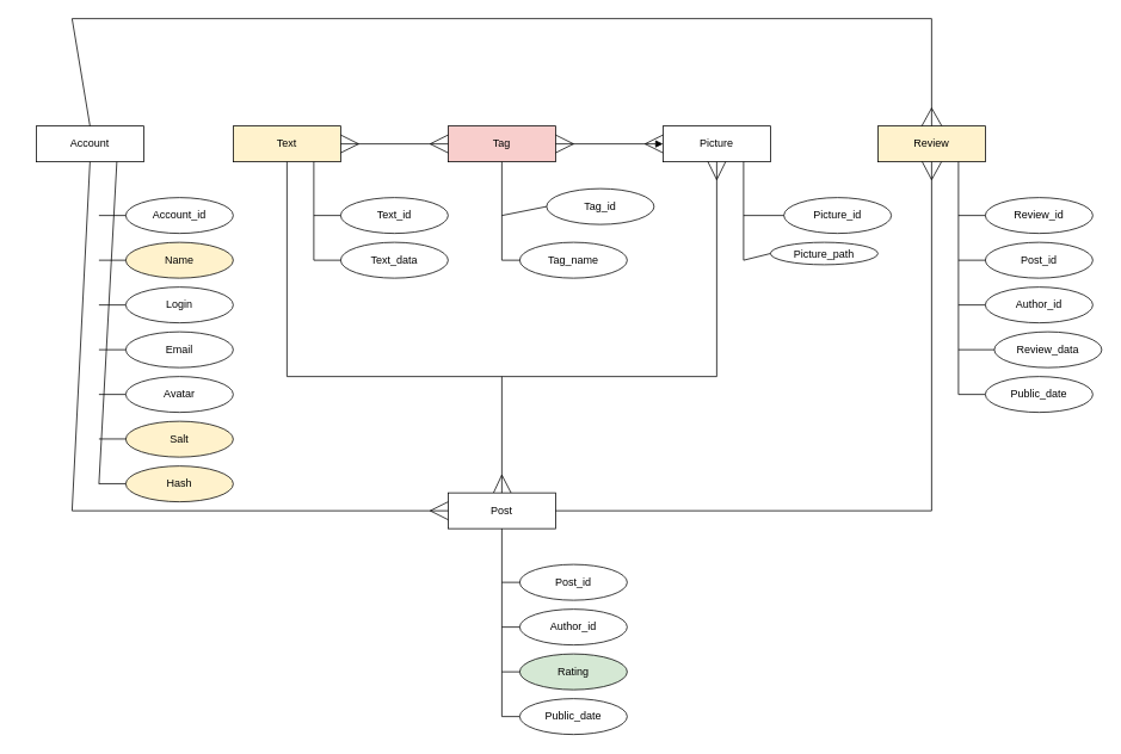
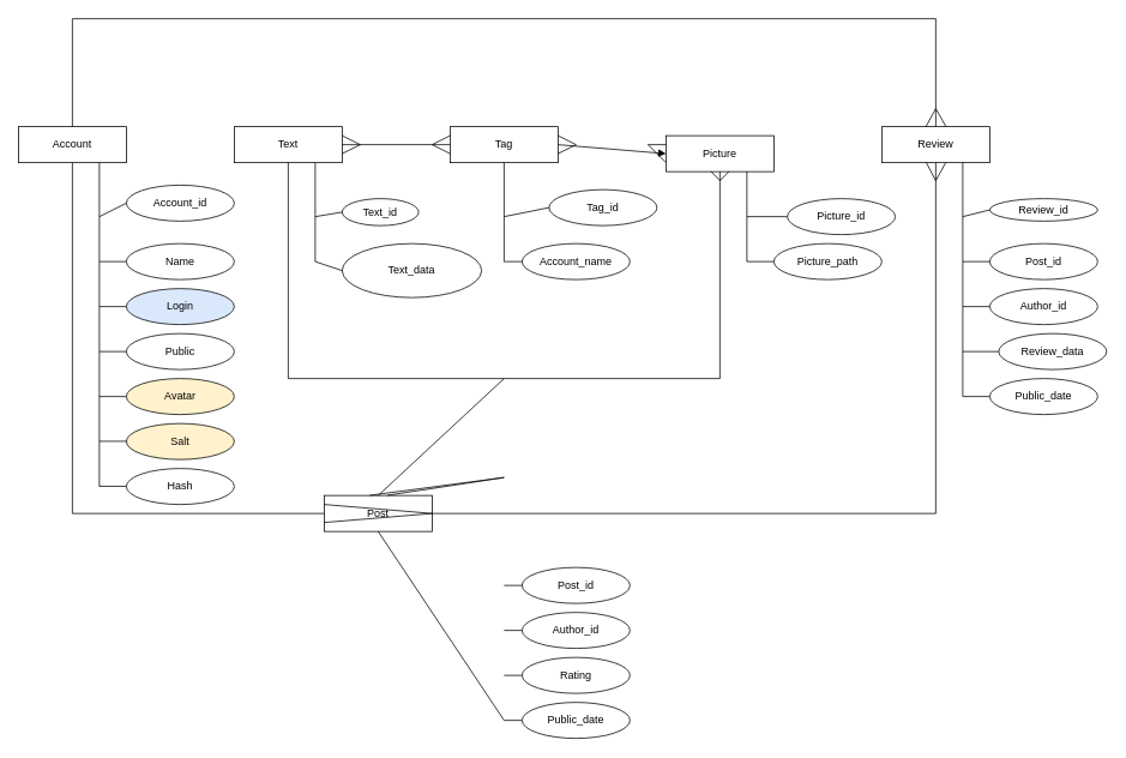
  <mxCell id="0" />
  <mxCell id="1" parent="0" />
- <mxCell id="2" value="Account" style="rounded=0;whiteSpace=wrap;html=1;" parent="1" vertex="1"><mxGeometry x="40" y="140" width="120" height="40" as="geometry" /></mxCell>
- <mxCell id="3" value="Account_id" style="ellipse;whiteSpace=wrap;html=1;" parent="1" vertex="1"><mxGeometry x="140" y="220" width="120" height="40" as="geometry" /></mxCell>
+ <mxCell id="2" value="Account" style="rounded=0;whiteSpace=wrap;html=1;" parent="1" vertex="1"><mxGeometry x="20" y="140" width="120" height="40" as="geometry" /></mxCell>
+ <mxCell id="3" value="Account_id" style="ellipse;whiteSpace=wrap;html=1;" parent="1" vertex="1"><mxGeometry x="140" y="205" width="120" height="40" as="geometry" /></mxCell>
  <mxCell id="4" value="" style="endArrow=none;html=1;entryX=0;entryY=0.5;entryDx=0;entryDy=0;" parent="1" edge="1"><mxGeometry width="50" height="50" relative="1" as="geometry"><mxPoint x="110" y="340" as="sourcePoint" /><mxPoint x="140" y="340" as="targetPoint" /></mxGeometry></mxCell>
  <mxCell id="5" value="" style="endArrow=none;html=1;exitX=0;exitY=0.5;exitDx=0;exitDy=0;" parent="1" source="3" edge="1"><mxGeometry width="50" height="50" relative="1" as="geometry"><mxPoint x="120" y="350" as="sourcePoint" /><mxPoint x="110" y="240" as="targetPoint" /></mxGeometry></mxCell>
  <mxCell id="6" value="" style="endArrow=none;html=1;exitX=0;exitY=0.5;exitDx=0;exitDy=0;" parent="1" edge="1"><mxGeometry width="50" height="50" relative="1" as="geometry"><mxPoint x="140" y="290" as="sourcePoint" /><mxPoint x="110" y="290" as="targetPoint" /></mxGeometry></mxCell>
- <mxCell id="7" value="Text" style="rounded=0;whiteSpace=wrap;html=1;fillColor=#fff2cc;" parent="1" vertex="1"><mxGeometry x="260" y="140" width="120" height="40" as="geometry" /></mxCell>
- <mxCell id="8" value="Text_data" style="ellipse;whiteSpace=wrap;html=1;" parent="1" vertex="1"><mxGeometry x="380" y="270" width="120" height="40" as="geometry" /></mxCell>
- <mxCell id="9" value="Tag" style="rounded=0;whiteSpace=wrap;html=1;fillColor=#f8cecc;" parent="1" vertex="1"><mxGeometry x="500" y="140" width="120" height="40" as="geometry" /></mxCell>
+ <mxCell id="7" value="Text" style="rounded=0;whiteSpace=wrap;html=1;" parent="1" vertex="1"><mxGeometry x="260" y="140" width="120" height="40" as="geometry" /></mxCell>
+ <mxCell id="8" value="Text_data" style="ellipse;whiteSpace=wrap;html=1;" parent="1" vertex="1"><mxGeometry x="380" y="270" width="155" height="60" as="geometry" /></mxCell>
+ <mxCell id="9" value="Tag" style="rounded=0;whiteSpace=wrap;html=1;" parent="1" vertex="1"><mxGeometry x="500" y="140" width="120" height="40" as="geometry" /></mxCell>
  <mxCell id="10" value="Tag_id" style="ellipse;whiteSpace=wrap;html=1;" parent="1" vertex="1"><mxGeometry x="610" y="210" width="120" height="40" as="geometry" /></mxCell>
- <mxCell id="11" value="Tag_name" style="ellipse;whiteSpace=wrap;html=1;" parent="1" vertex="1"><mxGeometry x="580" y="270" width="120" height="40" as="geometry" /></mxCell>
+ <mxCell id="11" value="Account_name" style="ellipse;whiteSpace=wrap;html=1;" parent="1" vertex="1"><mxGeometry x="580" y="270" width="120" height="40" as="geometry" /></mxCell>
  <mxCell id="12" value="" style="endArrow=none;html=1;entryX=0;entryY=0.5;entryDx=0;entryDy=0;" parent="1" target="10" edge="1"><mxGeometry width="50" height="50" relative="1" as="geometry"><mxPoint x="560" y="240" as="sourcePoint" /><mxPoint x="350" y="250" as="targetPoint" /></mxGeometry></mxCell>
  <mxCell id="13" value="" style="endArrow=none;html=1;entryX=0;entryY=0.5;entryDx=0;entryDy=0;" parent="1" target="11" edge="1"><mxGeometry width="50" height="50" relative="1" as="geometry"><mxPoint x="560" y="290" as="sourcePoint" /><mxPoint x="590" y="250" as="targetPoint" /></mxGeometry></mxCell>
  <mxCell id="14" value="" style="endArrow=none;html=1;entryX=0.5;entryY=1;entryDx=0;entryDy=0;" parent="1" target="9" edge="1"><mxGeometry width="50" height="50" relative="1" as="geometry"><mxPoint x="560" y="290" as="sourcePoint" /><mxPoint x="590" y="300" as="targetPoint" /></mxGeometry></mxCell>
- <mxCell id="15" value="Review" style="rounded=0;whiteSpace=wrap;html=1;fillColor=#fff2cc;" parent="1" vertex="1"><mxGeometry x="980" y="140" width="120" height="40" as="geometry" /></mxCell>
+ <mxCell id="15" value="Review" style="rounded=0;whiteSpace=wrap;html=1;" parent="1" vertex="1"><mxGeometry x="980" y="140" width="120" height="40" as="geometry" /></mxCell>
  <mxCell id="16" value="Author_id" style="ellipse;whiteSpace=wrap;html=1;" parent="1" vertex="1"><mxGeometry x="1100" y="320" width="120" height="40" as="geometry" /></mxCell>
  <mxCell id="17" value="Post_id" style="ellipse;whiteSpace=wrap;html=1;" parent="1" vertex="1"><mxGeometry x="1100" y="270" width="120" height="40" as="geometry" /></mxCell>
  <mxCell id="18" value="" style="endArrow=none;html=1;entryX=0.75;entryY=1;entryDx=0;entryDy=0;" parent="1" target="15" edge="1"><mxGeometry width="50" height="50" relative="1" as="geometry"><mxPoint x="1070" y="440" as="sourcePoint" /><mxPoint x="960" y="260" as="targetPoint" /></mxGeometry></mxCell>
- <mxCell id="19" value="Review_id" style="ellipse;whiteSpace=wrap;html=1;" parent="1" vertex="1"><mxGeometry x="1100" y="220" width="120" height="40" as="geometry" /></mxCell>
+ <mxCell id="19" value="Review_id" style="ellipse;whiteSpace=wrap;html=1;" parent="1" vertex="1"><mxGeometry x="1100" y="220" width="120" height="25" as="geometry" /></mxCell>
  <mxCell id="20" value="Review_data" style="ellipse;whiteSpace=wrap;html=1;" parent="1" vertex="1"><mxGeometry x="1110" y="370" width="120" height="40" as="geometry" /></mxCell>
  <mxCell id="21" value="" style="endArrow=none;html=1;entryX=0;entryY=0.5;entryDx=0;entryDy=0;" parent="1" target="19" edge="1"><mxGeometry width="50" height="50" relative="1" as="geometry"><mxPoint x="1070" y="240" as="sourcePoint" /><mxPoint x="950" y="300" as="targetPoint" /></mxGeometry></mxCell>
  <mxCell id="22" value="" style="endArrow=none;html=1;entryX=0;entryY=0.5;entryDx=0;entryDy=0;" parent="1" target="17" edge="1"><mxGeometry width="50" height="50" relative="1" as="geometry"><mxPoint x="1070" y="290" as="sourcePoint" /><mxPoint x="980" y="280" as="targetPoint" /></mxGeometry></mxCell>
  <mxCell id="23" value="" style="endArrow=none;html=1;entryX=0;entryY=0.5;entryDx=0;entryDy=0;" parent="1" target="16" edge="1"><mxGeometry width="50" height="50" relative="1" as="geometry"><mxPoint x="1070" y="340" as="sourcePoint" /><mxPoint x="940" y="340" as="targetPoint" /></mxGeometry></mxCell>
  <mxCell id="24" value="" style="endArrow=none;html=1;entryX=0;entryY=0.5;entryDx=0;entryDy=0;" parent="1" target="20" edge="1"><mxGeometry width="50" height="50" relative="1" as="geometry"><mxPoint x="1070" y="390" as="sourcePoint" /><mxPoint x="950" y="350" as="targetPoint" /></mxGeometry></mxCell>
- <mxCell id="25" value="Text_id" style="ellipse;whiteSpace=wrap;html=1;" parent="1" vertex="1"><mxGeometry x="380" y="220" width="120" height="40" as="geometry" /></mxCell>
+ <mxCell id="25" value="Text_id" style="ellipse;whiteSpace=wrap;html=1;" parent="1" vertex="1"><mxGeometry x="380" y="220" width="85" height="30" as="geometry" /></mxCell>
  <mxCell id="26" value="" style="endArrow=none;html=1;entryX=0.75;entryY=1;entryDx=0;entryDy=0;" parent="1" target="7" edge="1"><mxGeometry width="50" height="50" relative="1" as="geometry"><mxPoint x="350" y="290" as="sourcePoint" /><mxPoint x="360" y="210" as="targetPoint" /></mxGeometry></mxCell>
  <mxCell id="27" value="" style="endArrow=none;html=1;entryX=0;entryY=0.5;entryDx=0;entryDy=0;" parent="1" target="25" edge="1"><mxGeometry width="50" height="50" relative="1" as="geometry"><mxPoint x="350" y="240" as="sourcePoint" /><mxPoint x="360" y="190" as="targetPoint" /></mxGeometry></mxCell>
  <mxCell id="28" value="" style="endArrow=none;html=1;entryX=0;entryY=0.5;entryDx=0;entryDy=0;" parent="1" target="8" edge="1"><mxGeometry width="50" height="50" relative="1" as="geometry"><mxPoint x="350" y="290" as="sourcePoint" /><mxPoint x="390" y="250" as="targetPoint" /></mxGeometry></mxCell>
  <mxCell id="29" value="" style="endArrow=none;html=1;entryX=0;entryY=0.5;entryDx=0;entryDy=0;" parent="1" target="78" edge="1"><mxGeometry width="50" height="50" relative="1" as="geometry"><mxPoint x="1070" y="440" as="sourcePoint" /><mxPoint x="1090" y="440" as="targetPoint" /></mxGeometry></mxCell>
- <mxCell id="30" value="Picture" style="rounded=0;whiteSpace=wrap;html=1;" parent="1" vertex="1"><mxGeometry x="740" y="140" width="120" height="40" as="geometry" /></mxCell>
+ <mxCell id="30" value="Picture" style="rounded=0;whiteSpace=wrap;html=1;" parent="1" vertex="1"><mxGeometry x="740" y="150" width="120" height="40" as="geometry" /></mxCell>
  <mxCell id="31" value="Picture_id" style="ellipse;whiteSpace=wrap;html=1;" parent="1" vertex="1"><mxGeometry x="875" y="220" width="120" height="40" as="geometry" /></mxCell>
- <mxCell id="32" value="Picture_path" style="ellipse;whiteSpace=wrap;html=1;" parent="1" vertex="1"><mxGeometry x="860" y="270" width="120" height="25" as="geometry" /></mxCell>
+ <mxCell id="32" value="Picture_path" style="ellipse;whiteSpace=wrap;html=1;" parent="1" vertex="1"><mxGeometry x="860" y="270" width="120" height="40" as="geometry" /></mxCell>
  <mxCell id="33" value="" style="endArrow=none;html=1;entryX=0;entryY=0.5;entryDx=0;entryDy=0;" parent="1" target="31" edge="1"><mxGeometry width="50" height="50" relative="1" as="geometry"><mxPoint x="830" y="240" as="sourcePoint" /><mxPoint x="840" y="320" as="targetPoint" /></mxGeometry></mxCell>
  <mxCell id="34" value="" style="endArrow=none;html=1;entryX=0;entryY=0.5;entryDx=0;entryDy=0;" parent="1" target="32" edge="1"><mxGeometry width="50" height="50" relative="1" as="geometry"><mxPoint x="830" y="290" as="sourcePoint" /><mxPoint x="740" y="310" as="targetPoint" /></mxGeometry></mxCell>
- <mxCell id="35" value="Post" style="rounded=0;whiteSpace=wrap;html=1;" parent="1" vertex="1"><mxGeometry x="500" y="550" width="120" height="40" as="geometry" /></mxCell>
+ <mxCell id="35" value="Post" style="rounded=0;whiteSpace=wrap;html=1;" parent="1" vertex="1"><mxGeometry x="360" y="550" width="120" height="40" as="geometry" /></mxCell>
  <mxCell id="36" value="" style="endArrow=none;html=1;entryX=0.5;entryY=1;entryDx=0;entryDy=0;" parent="1" target="35" edge="1"><mxGeometry width="50" height="50" relative="1" as="geometry"><mxPoint x="560" y="800" as="sourcePoint" /><mxPoint x="560" y="630" as="targetPoint" /></mxGeometry></mxCell>
  <mxCell id="37" value="Post_id" style="ellipse;whiteSpace=wrap;html=1;" parent="1" vertex="1"><mxGeometry x="580" y="630" width="120" height="40" as="geometry" /></mxCell>
  <mxCell id="38" value="Author_id" style="ellipse;whiteSpace=wrap;html=1;" parent="1" vertex="1"><mxGeometry x="580" y="680" width="120" height="40" as="geometry" /></mxCell>
  <mxCell id="39" value="" style="endArrow=none;html=1;entryX=0;entryY=0.5;entryDx=0;entryDy=0;" parent="1" target="37" edge="1"><mxGeometry width="50" height="50" relative="1" as="geometry"><mxPoint x="560" y="650" as="sourcePoint" /><mxPoint x="570" y="720" as="targetPoint" /></mxGeometry></mxCell>
  <mxCell id="40" value="" style="endArrow=none;html=1;entryX=0;entryY=0.5;entryDx=0;entryDy=0;" parent="1" target="38" edge="1"><mxGeometry width="50" height="50" relative="1" as="geometry"><mxPoint x="560" y="700" as="sourcePoint" /><mxPoint x="590" y="660" as="targetPoint" /></mxGeometry></mxCell>
  <mxCell id="41" value="" style="endArrow=none;html=1;entryX=0;entryY=0.5;entryDx=0;entryDy=0;" parent="1" edge="1"><mxGeometry width="50" height="50" relative="1" as="geometry"><mxPoint x="560" y="750" as="sourcePoint" /><mxPoint x="580" y="750" as="targetPoint" /></mxGeometry></mxCell>
  <mxCell id="42" value="" style="endArrow=none;html=1;entryX=0;entryY=0.5;entryDx=0;entryDy=0;" parent="1" edge="1"><mxGeometry width="50" height="50" relative="1" as="geometry"><mxPoint x="560" y="800" as="sourcePoint" /><mxPoint x="580" y="800" as="targetPoint" /></mxGeometry></mxCell>
  <mxCell id="43" value="" style="endArrow=none;html=1;entryX=0.5;entryY=1;entryDx=0;entryDy=0;" parent="1" target="2" edge="1"><mxGeometry width="50" height="50" relative="1" as="geometry"><mxPoint x="80" y="570" as="sourcePoint" /><mxPoint x="80" y="220" as="targetPoint" /></mxGeometry></mxCell>
  <mxCell id="44" value="" style="endArrow=none;html=1;entryX=0;entryY=0.5;entryDx=0;entryDy=0;" parent="1" target="35" edge="1"><mxGeometry width="50" height="50" relative="1" as="geometry"><mxPoint x="80" y="570" as="sourcePoint" /><mxPoint x="420" y="560" as="targetPoint" /></mxGeometry></mxCell>
  <mxCell id="45" value="" style="endArrow=none;html=1;entryX=0;entryY=0.25;entryDx=0;entryDy=0;" parent="1" target="35" edge="1"><mxGeometry width="50" height="50" relative="1" as="geometry"><mxPoint x="480" y="570" as="sourcePoint" /><mxPoint x="470" y="500" as="targetPoint" /></mxGeometry></mxCell>
  <mxCell id="46" value="" style="endArrow=none;html=1;entryX=0;entryY=0.75;entryDx=0;entryDy=0;" parent="1" target="35" edge="1"><mxGeometry width="50" height="50" relative="1" as="geometry"><mxPoint x="480" y="570" as="sourcePoint" /><mxPoint x="500" y="630" as="targetPoint" /></mxGeometry></mxCell>
  <mxCell id="47" value="" style="endArrow=none;html=1;exitX=0.5;exitY=0;exitDx=0;exitDy=0;" parent="1" source="2" edge="1"><mxGeometry width="50" height="50" relative="1" as="geometry"><mxPoint x="210" y="100" as="sourcePoint" /><mxPoint x="80" y="20" as="targetPoint" /></mxGeometry></mxCell>
  <mxCell id="48" value="" style="endArrow=none;html=1;" parent="1" edge="1"><mxGeometry width="50" height="50" relative="1" as="geometry"><mxPoint x="80" y="20" as="sourcePoint" /><mxPoint x="1040" y="20" as="targetPoint" /></mxGeometry></mxCell>
  <mxCell id="49" value="" style="endArrow=none;html=1;entryX=0.5;entryY=0;entryDx=0;entryDy=0;" parent="1" target="15" edge="1"><mxGeometry width="50" height="50" relative="1" as="geometry"><mxPoint x="1040" y="20" as="sourcePoint" /><mxPoint x="1070" y="520" as="targetPoint" /></mxGeometry></mxCell>
  <mxCell id="50" value="" style="endArrow=none;html=1;entryX=0.408;entryY=0.002;entryDx=0;entryDy=0;entryPerimeter=0;" parent="1" target="15" edge="1"><mxGeometry width="50" height="50" relative="1" as="geometry"><mxPoint x="1040" y="120" as="sourcePoint" /><mxPoint x="1028" y="141" as="targetPoint" /></mxGeometry></mxCell>
  <mxCell id="51" value="" style="endArrow=none;html=1;exitX=0.594;exitY=-0.004;exitDx=0;exitDy=0;exitPerimeter=0;" parent="1" source="15" edge="1"><mxGeometry width="50" height="50" relative="1" as="geometry"><mxPoint x="1090" y="70" as="sourcePoint" /><mxPoint x="1040" y="120" as="targetPoint" /></mxGeometry></mxCell>
  <mxCell id="52" value="" style="endArrow=none;html=1;exitX=0.5;exitY=0;exitDx=0;exitDy=0;" parent="1" source="35" edge="1"><mxGeometry width="50" height="50" relative="1" as="geometry"><mxPoint x="490" y="450" as="sourcePoint" /><mxPoint x="560" y="420" as="targetPoint" /></mxGeometry></mxCell>
  <mxCell id="53" value="" style="endArrow=none;html=1;exitX=0.423;exitY=-0.004;exitDx=0;exitDy=0;exitPerimeter=0;" parent="1" source="35" edge="1"><mxGeometry width="50" height="50" relative="1" as="geometry"><mxPoint x="530" y="510" as="sourcePoint" /><mxPoint x="560" y="530" as="targetPoint" /></mxGeometry></mxCell>
  <mxCell id="54" value="" style="endArrow=none;html=1;exitX=0.585;exitY=-0.004;exitDx=0;exitDy=0;exitPerimeter=0;" parent="1" source="35" edge="1"><mxGeometry width="50" height="50" relative="1" as="geometry"><mxPoint x="690" y="510" as="sourcePoint" /><mxPoint x="560" y="530" as="targetPoint" /></mxGeometry></mxCell>
  <mxCell id="55" value="" style="endArrow=none;html=1;" parent="1" edge="1"><mxGeometry width="50" height="50" relative="1" as="geometry"><mxPoint x="320" y="420" as="sourcePoint" /><mxPoint x="800" y="420" as="targetPoint" /></mxGeometry></mxCell>
  <mxCell id="56" value="" style="endArrow=none;html=1;entryX=0.5;entryY=1;entryDx=0;entryDy=0;" parent="1" target="7" edge="1"><mxGeometry width="50" height="50" relative="1" as="geometry"><mxPoint x="320" y="420" as="sourcePoint" /><mxPoint x="380" y="360" as="targetPoint" /></mxGeometry></mxCell>
  <mxCell id="57" value="" style="endArrow=none;html=1;entryX=0.75;entryY=1;entryDx=0;entryDy=0;" parent="1" target="30" edge="1"><mxGeometry width="50" height="50" relative="1" as="geometry"><mxPoint x="830" y="290" as="sourcePoint" /><mxPoint x="840" y="410" as="targetPoint" /></mxGeometry></mxCell>
  <mxCell id="58" value="" style="endArrow=none;html=1;entryX=0.5;entryY=1;entryDx=0;entryDy=0;" parent="1" target="30" edge="1"><mxGeometry width="50" height="50" relative="1" as="geometry"><mxPoint x="800" y="420" as="sourcePoint" /><mxPoint x="870" y="390" as="targetPoint" /></mxGeometry></mxCell>
  <mxCell id="59" value="" style="endArrow=none;html=1;exitX=1;exitY=0.5;exitDx=0;exitDy=0;" parent="1" source="35" edge="1"><mxGeometry width="50" height="50" relative="1" as="geometry"><mxPoint x="860" y="550" as="sourcePoint" /><mxPoint x="1040" y="570" as="targetPoint" /></mxGeometry></mxCell>
  <mxCell id="60" value="" style="endArrow=none;html=1;entryX=0.5;entryY=1;entryDx=0;entryDy=0;" parent="1" target="15" edge="1"><mxGeometry width="50" height="50" relative="1" as="geometry"><mxPoint x="1040" y="570" as="sourcePoint" /><mxPoint x="1020" y="390" as="targetPoint" /></mxGeometry></mxCell>
  <mxCell id="61" value="" style="endArrow=none;html=1;entryX=0.411;entryY=0.992;entryDx=0;entryDy=0;entryPerimeter=0;" parent="1" target="15" edge="1"><mxGeometry width="50" height="50" relative="1" as="geometry"><mxPoint x="1040" y="200" as="sourcePoint" /><mxPoint x="1027" y="240" as="targetPoint" /></mxGeometry></mxCell>
  <mxCell id="62" value="" style="endArrow=none;html=1;" parent="1" edge="1"><mxGeometry width="50" height="50" relative="1" as="geometry"><mxPoint x="1040" y="200" as="sourcePoint" /><mxPoint x="1051" y="180" as="targetPoint" /></mxGeometry></mxCell>
  <mxCell id="63" value="" style="endArrow=none;html=1;entryX=0.417;entryY=0.994;entryDx=0;entryDy=0;entryPerimeter=0;" parent="1" target="30" edge="1"><mxGeometry width="50" height="50" relative="1" as="geometry"><mxPoint x="800" y="200" as="sourcePoint" /><mxPoint x="787" y="230" as="targetPoint" /></mxGeometry></mxCell>
  <mxCell id="64" value="" style="endArrow=none;html=1;entryX=0.583;entryY=0.995;entryDx=0;entryDy=0;entryPerimeter=0;" parent="1" target="30" edge="1"><mxGeometry width="50" height="50" relative="1" as="geometry"><mxPoint x="800" y="200" as="sourcePoint" /><mxPoint x="870" y="350" as="targetPoint" /></mxGeometry></mxCell>
  <mxCell id="65" value="" style="endArrow=none;html=1;entryX=0;entryY=0.5;entryDx=0;entryDy=0;" parent="1" target="9" edge="1"><mxGeometry width="50" height="50" relative="1" as="geometry"><mxPoint x="380" y="160" as="sourcePoint" /><mxPoint x="430" y="110" as="targetPoint" /></mxGeometry></mxCell>
  <mxCell id="66" value="" style="endArrow=block;html=1;entryX=0;entryY=0.5;entryDx=0;entryDy=0;exitX=1;exitY=0.5;exitDx=0;exitDy=0;" parent="1" source="9" target="30" edge="1"><mxGeometry width="50" height="50" relative="1" as="geometry"><mxPoint x="590" y="110" as="sourcePoint" /><mxPoint x="640" y="60" as="targetPoint" /></mxGeometry></mxCell>
  <mxCell id="67" value="" style="endArrow=none;html=1;" parent="1" edge="1"><mxGeometry width="50" height="50" relative="1" as="geometry"><mxPoint x="480" y="160" as="sourcePoint" /><mxPoint x="500" y="170" as="targetPoint" /></mxGeometry></mxCell>
  <mxCell id="68" value="" style="endArrow=none;html=1;entryX=0;entryY=0.25;entryDx=0;entryDy=0;" parent="1" target="9" edge="1"><mxGeometry width="50" height="50" relative="1" as="geometry"><mxPoint x="480" y="160" as="sourcePoint" /><mxPoint x="460" y="110" as="targetPoint" /></mxGeometry></mxCell>
  <mxCell id="69" value="" style="endArrow=none;html=1;exitX=1;exitY=0.25;exitDx=0;exitDy=0;" parent="1" source="7" edge="1"><mxGeometry width="50" height="50" relative="1" as="geometry"><mxPoint x="390" y="160" as="sourcePoint" /><mxPoint x="400" y="160" as="targetPoint" /></mxGeometry></mxCell>
  <mxCell id="70" value="" style="endArrow=none;html=1;exitX=1;exitY=0.75;exitDx=0;exitDy=0;" parent="1" source="7" edge="1"><mxGeometry width="50" height="50" relative="1" as="geometry"><mxPoint x="390" y="250" as="sourcePoint" /><mxPoint x="400" y="160" as="targetPoint" /></mxGeometry></mxCell>
  <mxCell id="71" value="" style="endArrow=none;html=1;entryX=0;entryY=0.25;entryDx=0;entryDy=0;" parent="1" target="30" edge="1"><mxGeometry width="50" height="50" relative="1" as="geometry"><mxPoint x="720" y="160" as="sourcePoint" /><mxPoint x="700" y="60" as="targetPoint" /></mxGeometry></mxCell>
  <mxCell id="72" value="" style="endArrow=none;html=1;entryX=0;entryY=0.75;entryDx=0;entryDy=0;" parent="1" target="30" edge="1"><mxGeometry width="50" height="50" relative="1" as="geometry"><mxPoint x="720" y="160" as="sourcePoint" /><mxPoint x="790" y="210" as="targetPoint" /></mxGeometry></mxCell>
  <mxCell id="73" value="" style="endArrow=none;html=1;exitX=1;exitY=0.25;exitDx=0;exitDy=0;" parent="1" source="9" edge="1"><mxGeometry width="50" height="50" relative="1" as="geometry"><mxPoint x="630" y="90" as="sourcePoint" /><mxPoint x="640" y="160" as="targetPoint" /></mxGeometry></mxCell>
  <mxCell id="74" value="" style="endArrow=none;html=1;exitX=1;exitY=0.75;exitDx=0;exitDy=0;" parent="1" source="9" edge="1"><mxGeometry width="50" height="50" relative="1" as="geometry"><mxPoint x="660" y="120" as="sourcePoint" /><mxPoint x="640" y="160" as="targetPoint" /></mxGeometry></mxCell>
  <mxCell id="75" value="" style="endArrow=none;html=1;entryX=0.75;entryY=1;entryDx=0;entryDy=0;" parent="1" target="2" edge="1"><mxGeometry width="50" height="50" relative="1" as="geometry"><mxPoint x="110" y="540" as="sourcePoint" /><mxPoint x="120" y="330" as="targetPoint" /></mxGeometry></mxCell>
  <mxCell id="76" value="" style="endArrow=none;html=1;entryX=0;entryY=0.5;entryDx=0;entryDy=0;" parent="1" edge="1"><mxGeometry width="50" height="50" relative="1" as="geometry"><mxPoint x="110" y="390" as="sourcePoint" /><mxPoint x="140" y="390" as="targetPoint" /></mxGeometry></mxCell>
  <mxCell id="77" value="" style="endArrow=none;html=1;entryX=0;entryY=0.5;entryDx=0;entryDy=0;" parent="1" edge="1"><mxGeometry width="50" height="50" relative="1" as="geometry"><mxPoint x="110" y="440" as="sourcePoint" /><mxPoint x="140" y="440" as="targetPoint" /></mxGeometry></mxCell>
  <mxCell id="78" value="Public_date" style="ellipse;whiteSpace=wrap;html=1;" parent="1" vertex="1"><mxGeometry x="1100" y="420" width="120" height="40" as="geometry" /></mxCell>
- <mxCell id="79" value="Rating" style="ellipse;whiteSpace=wrap;html=1;fillColor=#d5e8d4;" parent="1" vertex="1"><mxGeometry x="580" y="730" width="120" height="40" as="geometry" /></mxCell>
+ <mxCell id="79" value="Rating" style="ellipse;whiteSpace=wrap;html=1;" parent="1" vertex="1"><mxGeometry x="580" y="730" width="120" height="40" as="geometry" /></mxCell>
  <mxCell id="80" value="Public_date" style="ellipse;whiteSpace=wrap;html=1;" parent="1" vertex="1"><mxGeometry x="580" y="780" width="120" height="40" as="geometry" /></mxCell>
  <mxCell id="81" value="Salt" style="ellipse;whiteSpace=wrap;html=1;fillColor=#fff2cc;" parent="1" vertex="1"><mxGeometry x="140" y="470" width="120" height="40" as="geometry" /></mxCell>
- <mxCell id="82" value="Avatar" style="ellipse;whiteSpace=wrap;html=1;" parent="1" vertex="1"><mxGeometry x="140" y="420" width="120" height="40" as="geometry" /></mxCell>
- <mxCell id="83" value="Email" style="ellipse;whiteSpace=wrap;html=1;" parent="1" vertex="1"><mxGeometry x="140" y="370" width="120" height="40" as="geometry" /></mxCell>
- <mxCell id="84" value="Login&lt;br&gt;" style="ellipse;whiteSpace=wrap;html=1;" parent="1" vertex="1"><mxGeometry x="140" y="320" width="120" height="40" as="geometry" /></mxCell>
- <mxCell id="85" value="Name&lt;br&gt;" style="ellipse;whiteSpace=wrap;html=1;fillColor=#fff2cc;" parent="1" vertex="1"><mxGeometry x="140" y="270" width="120" height="40" as="geometry" /></mxCell>
+ <mxCell id="82" value="Avatar" style="ellipse;whiteSpace=wrap;html=1;fillColor=#fff2cc;" parent="1" vertex="1"><mxGeometry x="140" y="420" width="120" height="40" as="geometry" /></mxCell>
+ <mxCell id="83" value="Public" style="ellipse;whiteSpace=wrap;html=1;" parent="1" vertex="1"><mxGeometry x="140" y="370" width="120" height="40" as="geometry" /></mxCell>
+ <mxCell id="84" value="Login&lt;br&gt;" style="ellipse;whiteSpace=wrap;html=1;fillColor=#dae8fc;" parent="1" vertex="1"><mxGeometry x="140" y="320" width="120" height="40" as="geometry" /></mxCell>
+ <mxCell id="85" value="Name&lt;br&gt;" style="ellipse;whiteSpace=wrap;html=1;" parent="1" vertex="1"><mxGeometry x="140" y="270" width="120" height="40" as="geometry" /></mxCell>
  <mxCell id="86" value="" style="endArrow=none;html=1;entryX=0;entryY=0.5;entryDx=0;entryDy=0;" parent="1" edge="1"><mxGeometry width="50" height="50" relative="1" as="geometry"><mxPoint x="110" y="489.76" as="sourcePoint" /><mxPoint x="140" y="489.76" as="targetPoint" /></mxGeometry></mxCell>
- <mxCell id="87" value="Hash" style="ellipse;whiteSpace=wrap;html=1;fillColor=#fff2cc;" vertex="1" parent="1"><mxGeometry x="140" y="520" width="120" height="40" as="geometry" /></mxCell>
+ <mxCell id="87" value="Hash" style="ellipse;whiteSpace=wrap;html=1;" vertex="1" parent="1"><mxGeometry x="140" y="520" width="120" height="40" as="geometry" /></mxCell>
  <mxCell id="88" value="" style="endArrow=none;html=1;entryX=0;entryY=0.5;entryDx=0;entryDy=0;" edge="1" parent="1"><mxGeometry width="50" height="50" relative="1" as="geometry"><mxPoint x="110" y="539.76" as="sourcePoint" /><mxPoint x="140" y="539.76" as="targetPoint" /></mxGeometry></mxCell>
